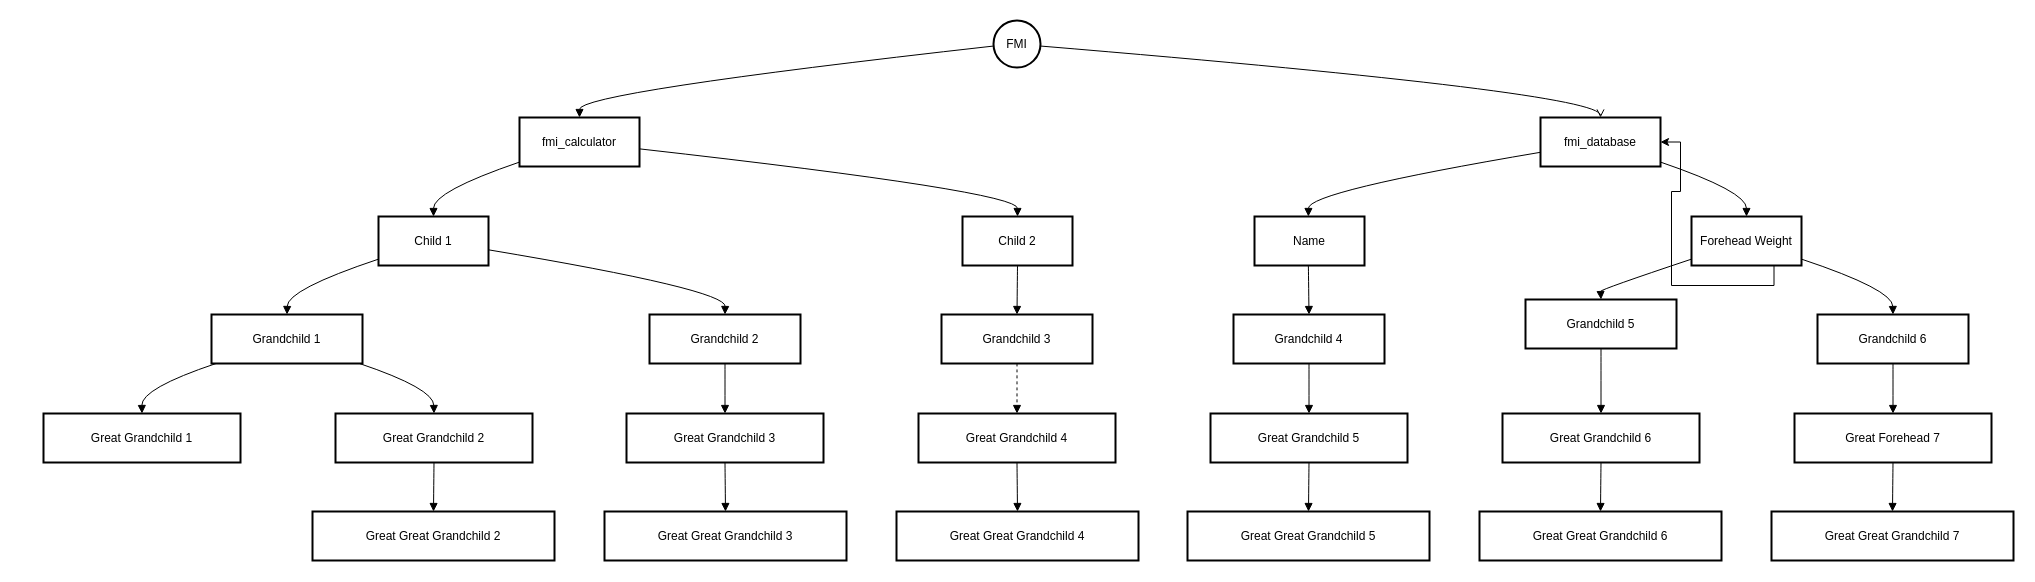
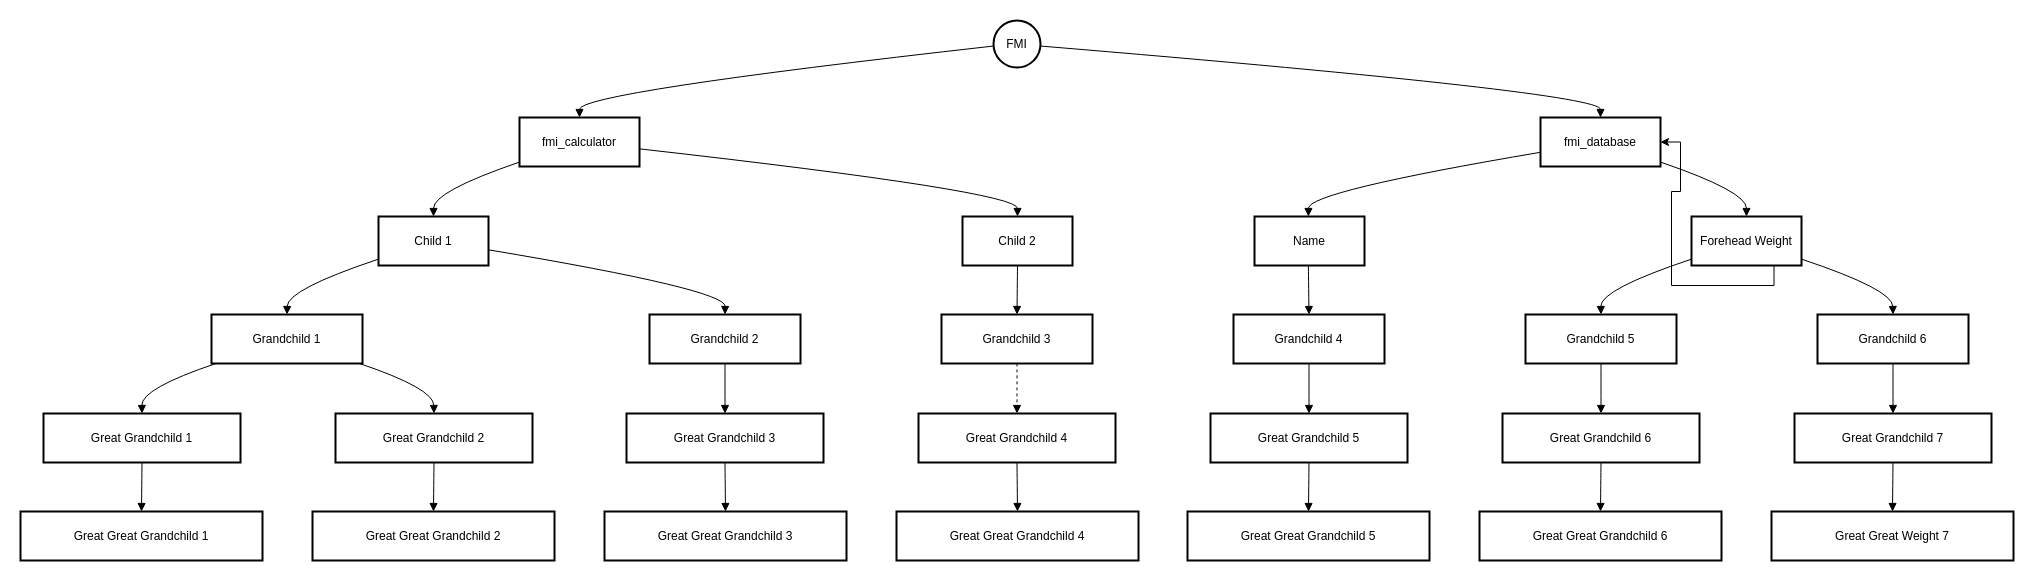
  <mxCell id="0" />
  <mxCell id="1" parent="0" />
  <mxCell id="2" value="FMI" style="ellipse;aspect=fixed;strokeWidth=2;whiteSpace=wrap;" parent="1" vertex="1"><mxGeometry x="993" y="20" width="47" height="47" as="geometry" /></mxCell>
  <mxCell id="3" value="fmi_calculator" style="whiteSpace=wrap;strokeWidth=2;" parent="1" vertex="1"><mxGeometry x="519" y="117" width="120" height="49" as="geometry" /></mxCell>
  <mxCell id="4" value="fmi_database" style="whiteSpace=wrap;strokeWidth=2;" parent="1" vertex="1"><mxGeometry x="1540" y="117" width="120" height="49" as="geometry" /></mxCell>
  <mxCell id="5" value="Child 1" style="whiteSpace=wrap;strokeWidth=2;" parent="1" vertex="1"><mxGeometry x="378" y="216" width="110" height="49" as="geometry" /></mxCell>
  <mxCell id="6" value="Child 2" style="whiteSpace=wrap;strokeWidth=2;" parent="1" vertex="1"><mxGeometry x="962" y="216" width="110" height="49" as="geometry" /></mxCell>
  <mxCell id="7" value="Name" style="whiteSpace=wrap;strokeWidth=2;" parent="1" vertex="1"><mxGeometry x="1254" y="216" width="110" height="49" as="geometry" /></mxCell>
  <mxCell id="8" style="edgeStyle=orthogonalEdgeStyle;rounded=0;orthogonalLoop=1;jettySize=auto;html=1;exitX=0.75;exitY=1;exitDx=0;exitDy=0;entryX=1;entryY=0.5;entryDx=0;entryDy=0;" edge="1" parent="1" source="9" target="4"><mxGeometry relative="1" as="geometry" /></mxCell>
  <mxCell id="9" value="Forehead Weight" style="whiteSpace=wrap;strokeWidth=2;" parent="1" vertex="1"><mxGeometry x="1691" y="216" width="110" height="49" as="geometry" /></mxCell>
  <mxCell id="10" value="Grandchild 1" style="whiteSpace=wrap;strokeWidth=2;" parent="1" vertex="1"><mxGeometry x="211" y="314" width="151" height="49" as="geometry" /></mxCell>
  <mxCell id="11" value="Grandchild 2" style="whiteSpace=wrap;strokeWidth=2;" parent="1" vertex="1"><mxGeometry x="649" y="314" width="151" height="49" as="geometry" /></mxCell>
  <mxCell id="12" value="Grandchild 3" style="whiteSpace=wrap;strokeWidth=2;" parent="1" vertex="1"><mxGeometry x="941" y="314" width="151" height="49" as="geometry" /></mxCell>
  <mxCell id="13" value="Grandchild 4" style="whiteSpace=wrap;strokeWidth=2;" parent="1" vertex="1"><mxGeometry x="1233" y="314" width="151" height="49" as="geometry" /></mxCell>
- <mxCell id="14" value="Grandchild 5" style="whiteSpace=wrap;strokeWidth=2;" parent="1" vertex="1"><mxGeometry x="1525" y="299" width="151" height="49" as="geometry" /></mxCell>
+ <mxCell id="14" value="Grandchild 5" style="whiteSpace=wrap;strokeWidth=2;" parent="1" vertex="1"><mxGeometry x="1525" y="314" width="151" height="49" as="geometry" /></mxCell>
  <mxCell id="15" value="Grandchild 6" style="whiteSpace=wrap;strokeWidth=2;" parent="1" vertex="1"><mxGeometry x="1817" y="314" width="151" height="49" as="geometry" /></mxCell>
  <mxCell id="16" value="Great Grandchild 1" style="whiteSpace=wrap;strokeWidth=2;" parent="1" vertex="1"><mxGeometry x="43" y="413" width="197" height="49" as="geometry" /></mxCell>
  <mxCell id="17" value="Great Grandchild 2" style="whiteSpace=wrap;strokeWidth=2;" parent="1" vertex="1"><mxGeometry x="335" y="413" width="197" height="49" as="geometry" /></mxCell>
  <mxCell id="18" value="Great Grandchild 3" style="whiteSpace=wrap;strokeWidth=2;" parent="1" vertex="1"><mxGeometry x="626" y="413" width="197" height="49" as="geometry" /></mxCell>
  <mxCell id="19" value="Great Grandchild 4" style="whiteSpace=wrap;strokeWidth=2;" parent="1" vertex="1"><mxGeometry x="918" y="413" width="197" height="49" as="geometry" /></mxCell>
  <mxCell id="20" value="Great Grandchild 5" style="whiteSpace=wrap;strokeWidth=2;" parent="1" vertex="1"><mxGeometry x="1210" y="413" width="197" height="49" as="geometry" /></mxCell>
  <mxCell id="21" value="Great Grandchild 6" style="whiteSpace=wrap;strokeWidth=2;" parent="1" vertex="1"><mxGeometry x="1502" y="413" width="197" height="49" as="geometry" /></mxCell>
- <mxCell id="22" value="Great Forehead 7" style="whiteSpace=wrap;strokeWidth=2;" parent="1" vertex="1"><mxGeometry x="1794" y="413" width="197" height="49" as="geometry" /></mxCell>
+ <mxCell id="22" value="Great Grandchild 7" style="whiteSpace=wrap;strokeWidth=2;" parent="1" vertex="1"><mxGeometry x="1794" y="413" width="197" height="49" as="geometry" /></mxCell>
+ <mxCell id="23" value="Great Great Grandchild 1" style="whiteSpace=wrap;strokeWidth=2;" parent="1" vertex="1"><mxGeometry x="20" y="511" width="242" height="49" as="geometry" /></mxCell>
  <mxCell id="24" value="Great Great Grandchild 2" style="whiteSpace=wrap;strokeWidth=2;" parent="1" vertex="1"><mxGeometry x="312" y="511" width="242" height="49" as="geometry" /></mxCell>
  <mxCell id="25" value="Great Great Grandchild 3" style="whiteSpace=wrap;strokeWidth=2;" parent="1" vertex="1"><mxGeometry x="604" y="511" width="242" height="49" as="geometry" /></mxCell>
  <mxCell id="26" value="Great Great Grandchild 4" style="whiteSpace=wrap;strokeWidth=2;" parent="1" vertex="1"><mxGeometry x="896" y="511" width="242" height="49" as="geometry" /></mxCell>
  <mxCell id="27" value="Great Great Grandchild 5" style="whiteSpace=wrap;strokeWidth=2;" parent="1" vertex="1"><mxGeometry x="1187" y="511" width="242" height="49" as="geometry" /></mxCell>
  <mxCell id="28" value="Great Great Grandchild 6" style="whiteSpace=wrap;strokeWidth=2;" parent="1" vertex="1"><mxGeometry x="1479" y="511" width="242" height="49" as="geometry" /></mxCell>
- <mxCell id="29" value="Great Great Grandchild 7" style="whiteSpace=wrap;strokeWidth=2;" parent="1" vertex="1"><mxGeometry x="1771" y="511" width="242" height="49" as="geometry" /></mxCell>
+ <mxCell id="29" value="Great Great Weight 7" style="whiteSpace=wrap;strokeWidth=2;" parent="1" vertex="1"><mxGeometry x="1771" y="511" width="242" height="49" as="geometry" /></mxCell>
  <mxCell id="30" value="" style="curved=1;startArrow=none;endArrow=block;exitX=0;exitY=0.56;entryX=0.5;entryY=0.01;" parent="1" source="2" target="3" edge="1"><mxGeometry relative="1" as="geometry"><Array as="points"><mxPoint x="579" y="92" /></Array></mxGeometry></mxCell>
- <mxCell id="31" value="" style="curved=1;startArrow=none;endArrow=open;exitX=1;exitY=0.55;entryX=0.5;entryY=0.01;" parent="1" source="2" target="4" edge="1"><mxGeometry relative="1" as="geometry"><Array as="points"><mxPoint x="1600" y="92" /></Array></mxGeometry></mxCell>
+ <mxCell id="31" value="" style="curved=1;startArrow=none;endArrow=block;exitX=1;exitY=0.55;entryX=0.5;entryY=0.01;" parent="1" source="2" target="4" edge="1"><mxGeometry relative="1" as="geometry"><Array as="points"><mxPoint x="1600" y="92" /></Array></mxGeometry></mxCell>
  <mxCell id="32" value="" style="curved=1;startArrow=none;endArrow=block;exitX=0;exitY=0.91;entryX=0.5;entryY=0;" parent="1" source="3" target="5" edge="1"><mxGeometry relative="1" as="geometry"><Array as="points"><mxPoint x="433" y="191" /></Array></mxGeometry></mxCell>
  <mxCell id="33" value="" style="curved=1;startArrow=none;endArrow=block;exitX=1;exitY=0.64;entryX=0.5;entryY=0;" parent="1" source="3" target="6" edge="1"><mxGeometry relative="1" as="geometry"><Array as="points"><mxPoint x="1017" y="191" /></Array></mxGeometry></mxCell>
  <mxCell id="34" value="" style="curved=1;startArrow=none;endArrow=block;exitX=0;exitY=0.71;entryX=0.49;entryY=0;" parent="1" source="4" target="7" edge="1"><mxGeometry relative="1" as="geometry"><Array as="points"><mxPoint x="1308" y="191" /></Array></mxGeometry></mxCell>
  <mxCell id="35" value="" style="curved=1;startArrow=none;endArrow=block;exitX=1;exitY=0.91;entryX=0.5;entryY=0;" parent="1" source="4" target="9" edge="1"><mxGeometry relative="1" as="geometry"><Array as="points"><mxPoint x="1746" y="191" /></Array></mxGeometry></mxCell>
  <mxCell id="36" value="" style="curved=1;startArrow=none;endArrow=block;exitX=0;exitY=0.87;entryX=0.5;entryY=0.01;" parent="1" source="5" target="10" edge="1"><mxGeometry relative="1" as="geometry"><Array as="points"><mxPoint x="287" y="289" /></Array></mxGeometry></mxCell>
  <mxCell id="37" value="" style="curved=1;startArrow=none;endArrow=block;exitX=1;exitY=0.68;entryX=0.5;entryY=0.01;" parent="1" source="5" target="11" edge="1"><mxGeometry relative="1" as="geometry"><Array as="points"><mxPoint x="725" y="289" /></Array></mxGeometry></mxCell>
  <mxCell id="38" value="" style="curved=1;startArrow=none;endArrow=block;exitX=0.5;exitY=0.99;entryX=0.5;entryY=0.01;" parent="1" source="6" target="12" edge="1"><mxGeometry relative="1" as="geometry"><Array as="points" /></mxGeometry></mxCell>
  <mxCell id="39" value="" style="curved=1;startArrow=none;endArrow=block;exitX=0.49;exitY=0.99;entryX=0.5;entryY=0.01;" parent="1" source="7" target="13" edge="1"><mxGeometry relative="1" as="geometry"><Array as="points" /></mxGeometry></mxCell>
  <mxCell id="40" value="" style="curved=1;startArrow=none;endArrow=block;exitX=0;exitY=0.87;entryX=0.5;entryY=0.01;" parent="1" source="9" target="14" edge="1"><mxGeometry relative="1" as="geometry"><Array as="points"><mxPoint x="1600" y="289" /></Array></mxGeometry></mxCell>
  <mxCell id="41" value="" style="curved=1;startArrow=none;endArrow=block;exitX=1;exitY=0.87;entryX=0.5;entryY=0.01;" parent="1" source="9" target="15" edge="1"><mxGeometry relative="1" as="geometry"><Array as="points"><mxPoint x="1892" y="289" /></Array></mxGeometry></mxCell>
  <mxCell id="42" value="" style="curved=1;startArrow=none;endArrow=block;exitX=0.03;exitY=1;entryX=0.5;entryY=0;" parent="1" source="10" target="16" edge="1"><mxGeometry relative="1" as="geometry"><Array as="points"><mxPoint x="141" y="388" /></Array></mxGeometry></mxCell>
  <mxCell id="43" value="" style="curved=1;startArrow=none;endArrow=block;exitX=0.98;exitY=1;entryX=0.5;entryY=0;" parent="1" source="10" target="17" edge="1"><mxGeometry relative="1" as="geometry"><Array as="points"><mxPoint x="433" y="388" /></Array></mxGeometry></mxCell>
  <mxCell id="44" value="" style="curved=1;startArrow=none;endArrow=block;exitX=0.5;exitY=1;entryX=0.5;entryY=0;" parent="1" source="11" target="18" edge="1"><mxGeometry relative="1" as="geometry"><Array as="points" /></mxGeometry></mxCell>
  <mxCell id="45" value="" style="curved=1;startArrow=none;endArrow=block;exitX=0.5;exitY=1;entryX=0.5;entryY=0;dashed=1;" parent="1" source="12" target="19" edge="1"><mxGeometry relative="1" as="geometry"><Array as="points" /></mxGeometry></mxCell>
  <mxCell id="46" value="" style="curved=1;startArrow=none;endArrow=block;exitX=0.5;exitY=1;entryX=0.5;entryY=0;" parent="1" source="13" target="20" edge="1"><mxGeometry relative="1" as="geometry"><Array as="points" /></mxGeometry></mxCell>
  <mxCell id="47" value="" style="curved=1;startArrow=none;endArrow=block;exitX=0.5;exitY=1;entryX=0.5;entryY=0;" parent="1" source="14" target="21" edge="1"><mxGeometry relative="1" as="geometry"><Array as="points" /></mxGeometry></mxCell>
  <mxCell id="48" value="" style="curved=1;startArrow=none;endArrow=block;exitX=0.5;exitY=1;entryX=0.5;entryY=0;" parent="1" source="15" target="22" edge="1"><mxGeometry relative="1" as="geometry"><Array as="points" /></mxGeometry></mxCell>
+ <mxCell id="49" value="" style="curved=1;startArrow=none;endArrow=block;exitX=0.5;exitY=0.99;entryX=0.5;entryY=0.01;" parent="1" source="16" target="23" edge="1"><mxGeometry relative="1" as="geometry"><Array as="points" /></mxGeometry></mxCell>
  <mxCell id="50" value="" style="curved=1;startArrow=none;endArrow=block;exitX=0.5;exitY=0.99;entryX=0.5;entryY=0.01;" parent="1" source="17" target="24" edge="1"><mxGeometry relative="1" as="geometry"><Array as="points" /></mxGeometry></mxCell>
  <mxCell id="51" value="" style="curved=1;startArrow=none;endArrow=block;exitX=0.5;exitY=0.99;entryX=0.5;entryY=0.01;" parent="1" source="18" target="25" edge="1"><mxGeometry relative="1" as="geometry"><Array as="points" /></mxGeometry></mxCell>
  <mxCell id="52" value="" style="curved=1;startArrow=none;endArrow=block;exitX=0.5;exitY=0.99;entryX=0.5;entryY=0.01;" parent="1" source="19" target="26" edge="1"><mxGeometry relative="1" as="geometry"><Array as="points" /></mxGeometry></mxCell>
  <mxCell id="53" value="" style="curved=1;startArrow=none;endArrow=block;exitX=0.5;exitY=0.99;entryX=0.5;entryY=0.01;" parent="1" source="20" target="27" edge="1"><mxGeometry relative="1" as="geometry"><Array as="points" /></mxGeometry></mxCell>
  <mxCell id="54" value="" style="curved=1;startArrow=none;endArrow=block;exitX=0.5;exitY=0.99;entryX=0.5;entryY=0.01;" parent="1" source="21" target="28" edge="1"><mxGeometry relative="1" as="geometry"><Array as="points" /></mxGeometry></mxCell>
  <mxCell id="55" value="" style="curved=1;startArrow=none;endArrow=block;exitX=0.5;exitY=0.99;entryX=0.5;entryY=0.01;" parent="1" source="22" target="29" edge="1"><mxGeometry relative="1" as="geometry"><Array as="points" /></mxGeometry></mxCell>
